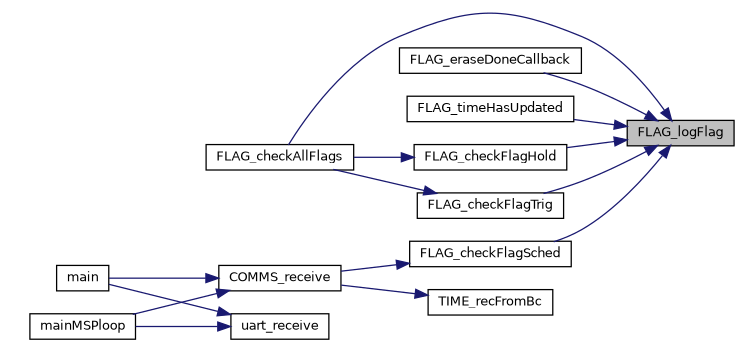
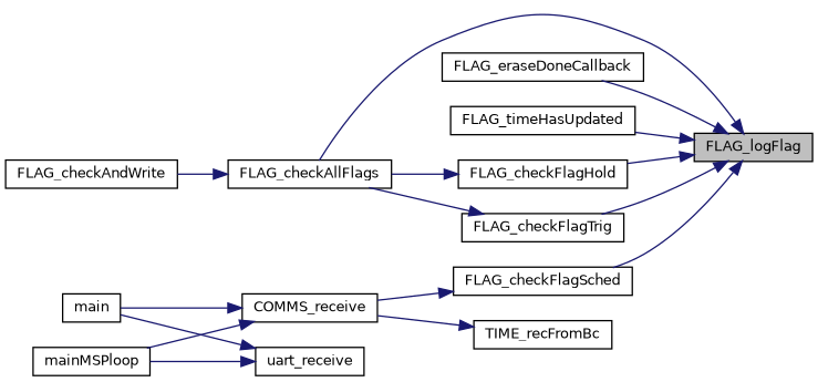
  digraph {
    rankdir=RL
    node [color=black fillcolor=white fontname=Helvetica fontsize=10 shape=record style=filled]
    edge [color=midnightblue dir=back fontname=Helvetica fontsize=10 labelfontname=Helvetica labelfontsize=10 style=solid]
    n1 [fillcolor=grey75 fontcolor=black height=0.2 label=FLAG_logFlag width=0.4]
    n2 [height=0.2 label=FLAG_checkAllFlags width=0.4]
    n3 [height=0.2 label=FLAG_checkFlagHold width=0.4]
    n4 [height=0.2 label=FLAG_checkFlagSched width=0.4]
    n5 [height=0.2 label=FLAG_checkFlagTrig width=0.4]
    n6 [height=0.2 label=FLAG_eraseDoneCallback width=0.4]
    n7 [height=0.2 label=FLAG_timeHasUpdated width=0.4]
+   n8 [height=0.2 label=FLAG_checkAndWrite width=0.4]
    n9 [height=0.2 label=COMMS_receive width=0.4]
    n10 [height=0.2 label=main width=0.4]
    n11 [height=0.2 label=mainMSPloop width=0.4]
    n12 [height=0.2 label=TIME_recFromBc width=0.4]
    n13 [height=0.2 label=uart_receive width=0.4]
    n1 -> n2
    n1 -> n3
    n1 -> n4
    n1 -> n5
    n1 -> n6
    n1 -> n7
+   n2 -> n8
    n3 -> n2
    n4 -> n9
    n5 -> n2
    n9 -> n10
    n9 -> n11
    n12 -> n9
    n13 -> n10
    n13 -> n11
  }
